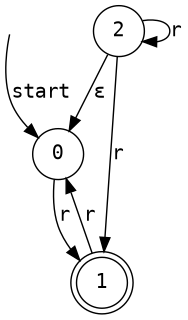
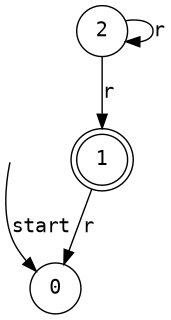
  digraph {
    fontname="DejaVu Sans Mono"
    rankdir=TB
    node [fontname="DejaVu Sans Mono" shape=circle]
    edge [fontname="DejaVu Sans Mono"]
    __start [shape=point style=invis]
    0
    1 [shape=doublecircle]
    2
    __start -> 0 [label=start]
-   0 -> 1 [label=r]
    1 -> 0 [label=r]
-   2 -> 0 [label="&epsilon;"]
    2 -> 1 [label=r]
    2 -> 2 [label=r]
  }
